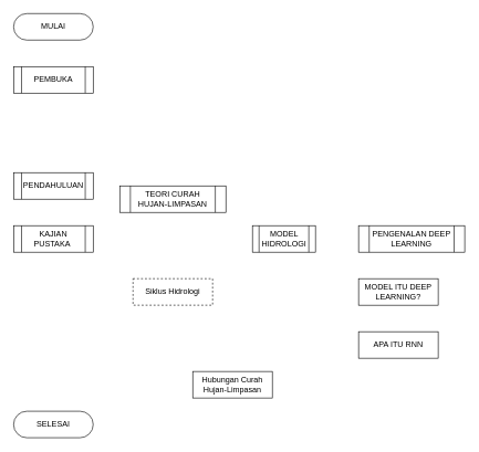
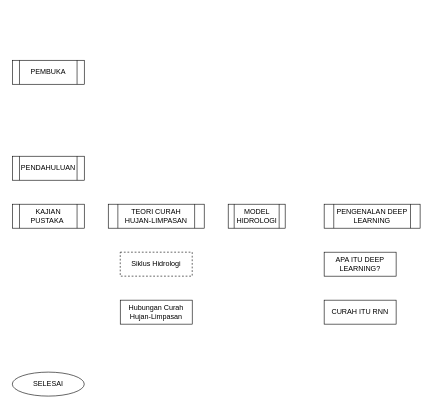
  <mxCell id="0" />
  <mxCell id="1" parent="0" />
- <mxCell id="2" value="MULAI" style="rounded=1;whiteSpace=wrap;html=1;arcSize=50;" parent="1" vertex="1"><mxGeometry x="20" y="20" width="120" height="40" as="geometry" /></mxCell>
- <mxCell id="3" value="SELESAI" style="rounded=1;whiteSpace=wrap;html=1;arcSize=50;" parent="1" vertex="1"><mxGeometry x="20" y="620" width="120" height="40" as="geometry" /></mxCell>
+ <mxCell id="3" value="SELESAI" style="ellipse;whiteSpace=wrap;html=1;arcSize=50;" parent="1" vertex="1"><mxGeometry x="20" y="620" width="120" height="40" as="geometry" /></mxCell>
  <mxCell id="4" value="PEMBUKA" style="shape=process;whiteSpace=wrap;html=1;backgroundOutline=1;" parent="1" vertex="1"><mxGeometry x="20" y="100" width="120" height="40" as="geometry" /></mxCell>
  <mxCell id="5" value="PENDAHULUAN" style="shape=process;whiteSpace=wrap;html=1;backgroundOutline=1;" parent="1" vertex="1"><mxGeometry x="20" y="260" width="120" height="40" as="geometry" /></mxCell>
  <mxCell id="6" value="KAJIAN PUSTAKA&amp;nbsp;" style="shape=process;whiteSpace=wrap;html=1;backgroundOutline=1;" parent="1" vertex="1"><mxGeometry x="20" y="340" width="120" height="40" as="geometry" /></mxCell>
  <mxCell id="7" value="Siklus Hidrologi" style="rounded=0;whiteSpace=wrap;html=1;dashed=1;" vertex="1" parent="1"><mxGeometry x="200" y="420" width="120" height="40" as="geometry" /></mxCell>
- <mxCell id="8" value="TEORI CURAH HUJAN-LIMPASAN" style="shape=process;whiteSpace=wrap;html=1;backgroundOutline=1;" vertex="1" parent="1"><mxGeometry x="180" y="280" width="160" height="40" as="geometry" /></mxCell>
- <mxCell id="9" value="Hubungan Curah Hujan-Limpasan" style="rounded=0;whiteSpace=wrap;html=1;" vertex="1" parent="1"><mxGeometry x="290" y="560" width="120" height="40" as="geometry" /></mxCell>
+ <mxCell id="8" value="TEORI CURAH HUJAN-LIMPASAN" style="shape=process;whiteSpace=wrap;html=1;backgroundOutline=1;" vertex="1" parent="1"><mxGeometry x="180" y="340" width="160" height="40" as="geometry" /></mxCell>
+ <mxCell id="9" value="Hubungan Curah Hujan-Limpasan" style="rounded=0;whiteSpace=wrap;html=1;" vertex="1" parent="1"><mxGeometry x="200" y="500" width="120" height="40" as="geometry" /></mxCell>
  <mxCell id="10" value="MODEL HIDROLOGI" style="shape=process;whiteSpace=wrap;html=1;backgroundOutline=1;" vertex="1" parent="1"><mxGeometry x="380" y="340" width="95" height="40" as="geometry" /></mxCell>
  <mxCell id="11" value="PENGENALAN DEEP LEARNING" style="shape=process;whiteSpace=wrap;html=1;backgroundOutline=1;" vertex="1" parent="1"><mxGeometry x="540" y="340" width="160" height="40" as="geometry" /></mxCell>
- <mxCell id="12" value="MODEL ITU DEEP LEARNING?" style="rounded=0;whiteSpace=wrap;html=1;" vertex="1" parent="1"><mxGeometry x="540" y="420" width="120" height="40" as="geometry" /></mxCell>
- <mxCell id="13" value="APA ITU RNN" style="rounded=0;whiteSpace=wrap;html=1;" vertex="1" parent="1"><mxGeometry x="540" y="500" width="120" height="40" as="geometry" /></mxCell>
+ <mxCell id="12" value="APA ITU DEEP LEARNING?" style="rounded=0;whiteSpace=wrap;html=1;" vertex="1" parent="1"><mxGeometry x="540" y="420" width="120" height="40" as="geometry" /></mxCell>
+ <mxCell id="13" value="CURAH ITU RNN" style="rounded=0;whiteSpace=wrap;html=1;" vertex="1" parent="1"><mxGeometry x="540" y="500" width="120" height="40" as="geometry" /></mxCell>
